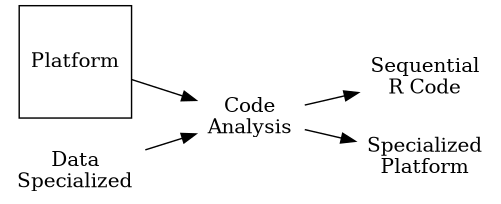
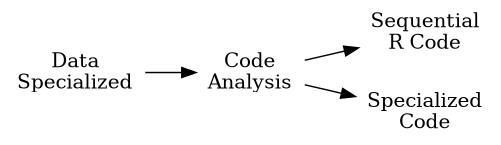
  digraph {
    rankdir=LR
    node [shape=none]
-   n1 [label=Platform shape=square]
    n2 [label="Code\nAnalysis"]
    n3 [label="Sequential\nR Code"]
-   n4 [label="Specialized\nPlatform"]
+   n4 [label="Specialized\nCode"]
    n5 [label="Data\nSpecialized"]
-   n1 -> n2
    n2 -> n3
    n2 -> n4
    n5 -> n2
  }
